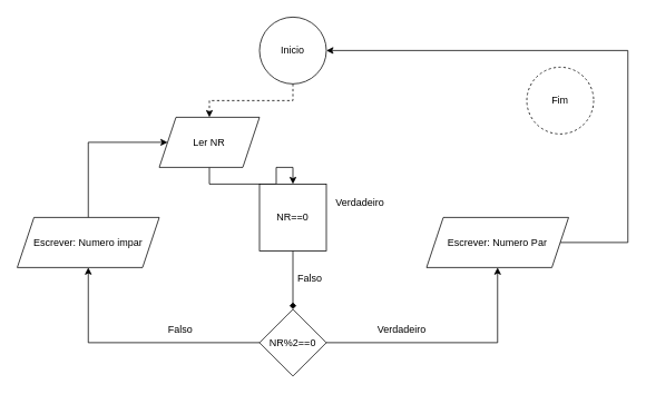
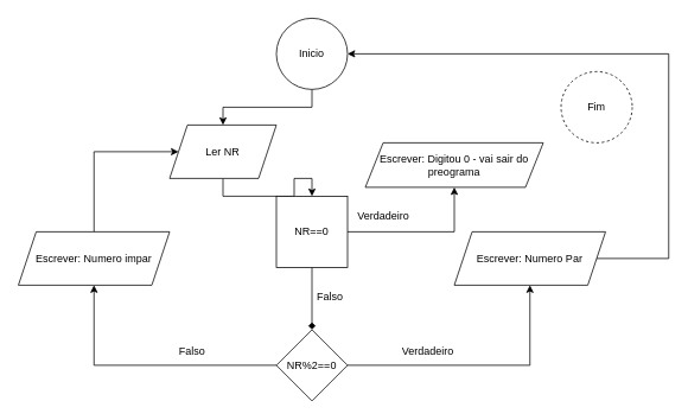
  <mxCell id="0" />
  <mxCell id="1" parent="0" />
- <mxCell id="2" style="edgeStyle=orthogonalEdgeStyle;rounded=0;orthogonalLoop=1;jettySize=auto;html=1;entryX=0.5;entryY=0;entryDx=0;entryDy=0;dashed=1;" edge="1" parent="1" source="3" target="5"><mxGeometry relative="1" as="geometry" /></mxCell>
+ <mxCell id="2" style="edgeStyle=orthogonalEdgeStyle;rounded=0;orthogonalLoop=1;jettySize=auto;html=1;entryX=0.5;entryY=0;entryDx=0;entryDy=0;" edge="1" parent="1" source="3" target="5"><mxGeometry relative="1" as="geometry" /></mxCell>
  <mxCell id="3" value="Inicio" style="ellipse;whiteSpace=wrap;html=1;aspect=fixed;" vertex="1" parent="1"><mxGeometry x="310" y="20" width="80" height="80" as="geometry" /></mxCell>
  <mxCell id="4" style="edgeStyle=orthogonalEdgeStyle;rounded=0;orthogonalLoop=1;jettySize=auto;html=1;" edge="1" parent="1" source="5" target="17"><mxGeometry relative="1" as="geometry" /></mxCell>
  <mxCell id="5" value="Ler NR" style="shape=parallelogram;perimeter=parallelogramPerimeter;whiteSpace=wrap;html=1;fixedSize=1;" vertex="1" parent="1"><mxGeometry x="190" y="140" width="120" height="60" as="geometry" /></mxCell>
  <mxCell id="6" style="edgeStyle=orthogonalEdgeStyle;rounded=0;orthogonalLoop=1;jettySize=auto;html=1;" edge="1" parent="1" source="8" target="11"><mxGeometry relative="1" as="geometry"><mxPoint x="510" y="290" as="targetPoint" /></mxGeometry></mxCell>
  <mxCell id="7" style="edgeStyle=orthogonalEdgeStyle;rounded=0;orthogonalLoop=1;jettySize=auto;html=1;" edge="1" parent="1" source="8" target="14"><mxGeometry relative="1" as="geometry"><mxPoint x="190" y="290" as="targetPoint" /></mxGeometry></mxCell>
  <mxCell id="8" value="NR%2==0" style="rhombus;whiteSpace=wrap;html=1;" vertex="1" parent="1"><mxGeometry x="310" y="370" width="80" height="80" as="geometry" /></mxCell>
  <mxCell id="9" value="Verdadeiro" style="text;html=1;align=center;verticalAlign=middle;resizable=0;points=[];autosize=1;strokeColor=none;fillColor=none;" vertex="1" parent="1"><mxGeometry x="440" y="380" width="80" height="30" as="geometry" /></mxCell>
  <mxCell id="10" style="edgeStyle=orthogonalEdgeStyle;rounded=0;orthogonalLoop=1;jettySize=auto;html=1;entryX=1;entryY=0.5;entryDx=0;entryDy=0;" edge="1" parent="1" source="11" target="3"><mxGeometry relative="1" as="geometry"><mxPoint x="750" y="-20" as="targetPoint" /><Array as="points"><mxPoint x="751" y="290" /><mxPoint x="751" y="60" /></Array></mxGeometry></mxCell>
  <mxCell id="11" value="Escrever: Numero Par" style="shape=parallelogram;perimeter=parallelogramPerimeter;whiteSpace=wrap;html=1;fixedSize=1;" vertex="1" parent="1"><mxGeometry x="510" y="260" width="170" height="60" as="geometry" /></mxCell>
  <mxCell id="12" value="Falso" style="text;html=1;align=center;verticalAlign=middle;resizable=0;points=[];autosize=1;strokeColor=none;fillColor=none;" vertex="1" parent="1"><mxGeometry x="190" y="380" width="50" height="30" as="geometry" /></mxCell>
  <mxCell id="13" style="edgeStyle=orthogonalEdgeStyle;rounded=0;orthogonalLoop=1;jettySize=auto;html=1;" edge="1" parent="1" source="14" target="5"><mxGeometry relative="1" as="geometry"><mxPoint x="105" y="120" as="targetPoint" /><Array as="points"><mxPoint x="105" y="170" /></Array></mxGeometry></mxCell>
  <mxCell id="14" value="Escrever: Numero impar" style="shape=parallelogram;perimeter=parallelogramPerimeter;whiteSpace=wrap;html=1;fixedSize=1;" vertex="1" parent="1"><mxGeometry x="20" y="260" width="170" height="60" as="geometry" /></mxCell>
  <mxCell id="15" style="edgeStyle=orthogonalEdgeStyle;rounded=0;orthogonalLoop=1;jettySize=auto;html=1;endArrow=diamond;" edge="1" parent="1" source="17" target="8"><mxGeometry relative="1" as="geometry" /></mxCell>
+ <mxCell id="16" style="edgeStyle=orthogonalEdgeStyle;rounded=0;orthogonalLoop=1;jettySize=auto;html=1;entryX=0.5;entryY=1;entryDx=0;entryDy=0;" edge="1" parent="1" source="17" target="21"><mxGeometry relative="1" as="geometry" /></mxCell>
  <mxCell id="17" value="NR==0" style="whiteSpace=wrap;html=1;rounded=0;" vertex="1" parent="1"><mxGeometry x="310" y="220" width="80" height="80" as="geometry" /></mxCell>
  <mxCell id="18" value="Fim" style="ellipse;whiteSpace=wrap;html=1;aspect=fixed;dashed=1;" vertex="1" parent="1"><mxGeometry x="630" y="80" width="80" height="80" as="geometry" /></mxCell>
  <mxCell id="19" value="Verdadeiro" style="text;html=1;align=center;verticalAlign=middle;resizable=0;points=[];autosize=1;strokeColor=none;fillColor=none;" vertex="1" parent="1"><mxGeometry x="390" y="228" width="80" height="30" as="geometry" /></mxCell>
  <mxCell id="20" value="Falso" style="text;html=1;align=center;verticalAlign=middle;resizable=0;points=[];autosize=1;strokeColor=none;fillColor=none;" vertex="1" parent="1"><mxGeometry x="345" y="318" width="50" height="30" as="geometry" /></mxCell>
+ <mxCell id="21" value="Escrever: Digitou 0 - vai sair do preograma" style="shape=parallelogram;perimeter=parallelogramPerimeter;whiteSpace=wrap;html=1;fixedSize=1;" vertex="1" parent="1"><mxGeometry x="410" y="160" width="200" height="50" as="geometry" /></mxCell>
